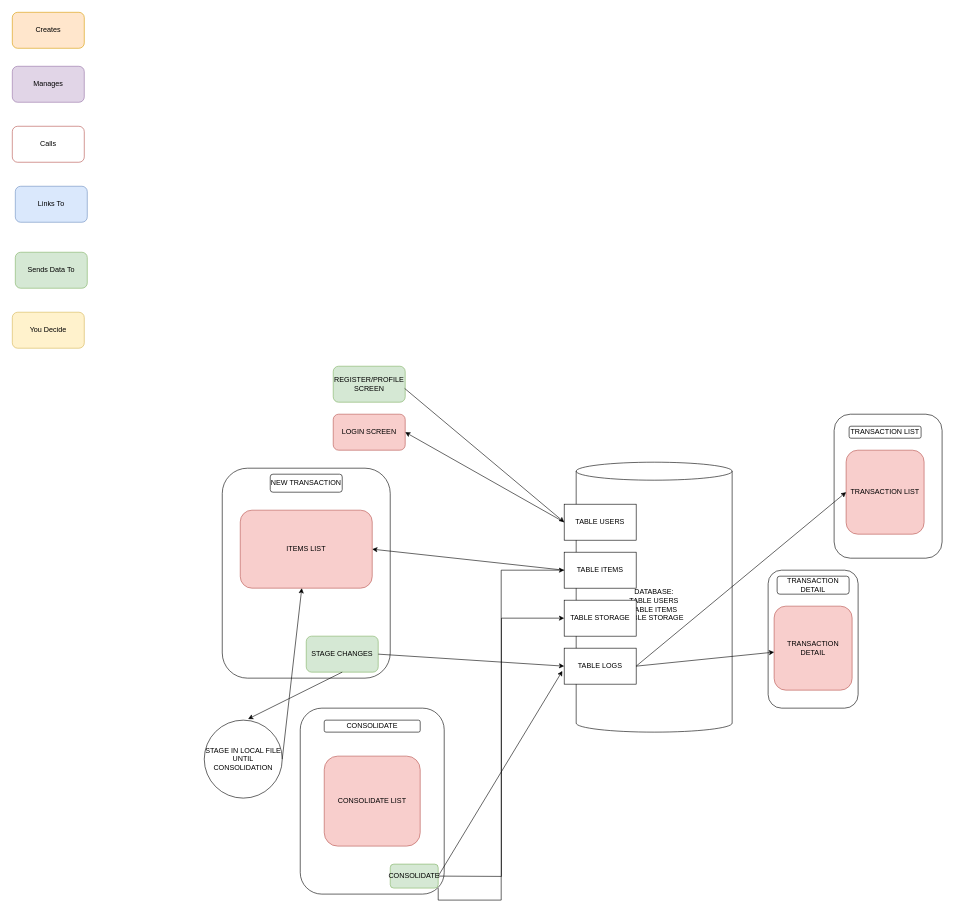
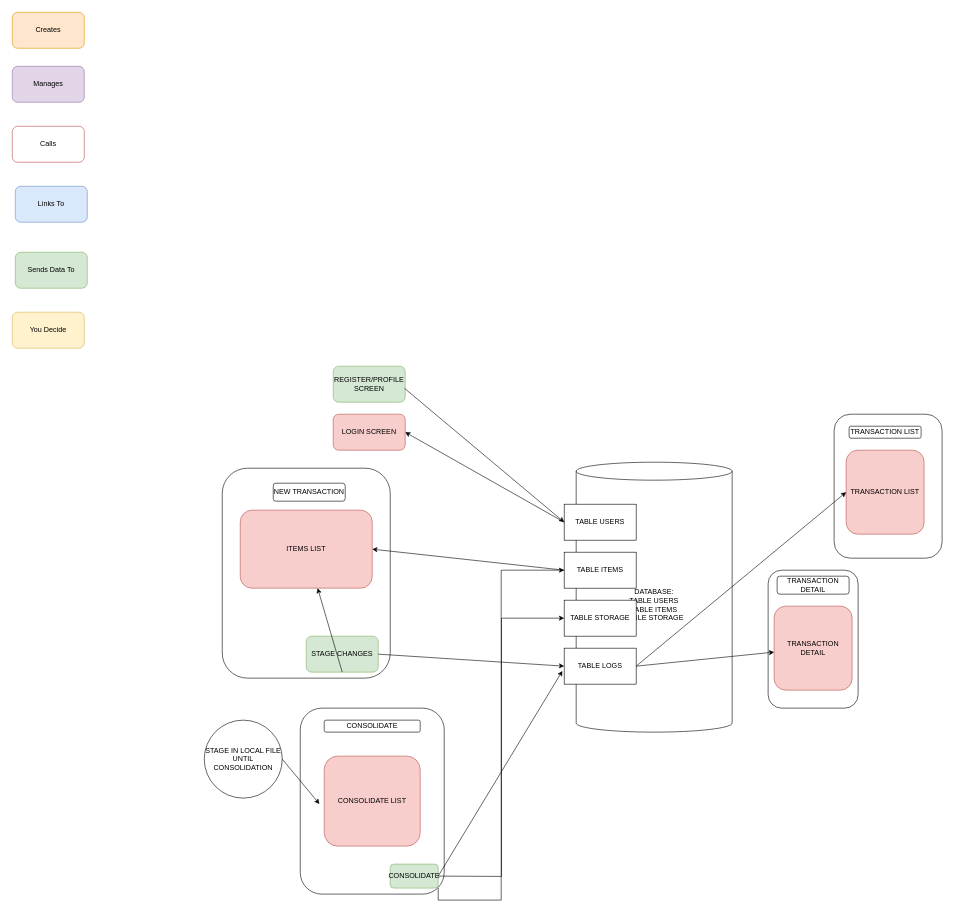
  <mxCell id="0" />
  <mxCell id="1" parent="0" />
  <mxCell id="2" value="" style="rounded=1;whiteSpace=wrap;html=1;" parent="1" vertex="1"><mxGeometry x="1280" y="950" width="150" height="230" as="geometry" /></mxCell>
  <mxCell id="3" value="" style="rounded=1;whiteSpace=wrap;html=1;" parent="1" vertex="1"><mxGeometry x="1390" y="690" width="180" height="240" as="geometry" /></mxCell>
  <mxCell id="4" value="Creates" style="rounded=1;whiteSpace=wrap;html=1;fillColor=#ffe6cc;strokeColor=#d79b00;" parent="1" vertex="1"><mxGeometry x="20" y="20" width="120" height="60" as="geometry" /></mxCell>
  <mxCell id="5" value="You Decide" style="rounded=1;whiteSpace=wrap;html=1;fillColor=#fff2cc;strokeColor=#d6b656;" parent="1" vertex="1"><mxGeometry x="20" y="520" width="120" height="60" as="geometry" /></mxCell>
  <mxCell id="6" value="Sends Data To" style="rounded=1;whiteSpace=wrap;html=1;fillColor=#d5e8d4;strokeColor=#82b366;" parent="1" vertex="1"><mxGeometry x="25" y="420" width="120" height="60" as="geometry" /></mxCell>
  <mxCell id="7" value="Links To" style="rounded=1;whiteSpace=wrap;html=1;fillColor=#dae8fc;strokeColor=#6c8ebf;" parent="1" vertex="1"><mxGeometry x="25" y="310" width="120" height="60" as="geometry" /></mxCell>
  <mxCell id="8" value="Calls" style="rounded=1;whiteSpace=wrap;html=1;fillColor=#ffffff;strokeColor=#b85450;" parent="1" vertex="1"><mxGeometry x="20" y="210" width="120" height="60" as="geometry" /></mxCell>
  <mxCell id="9" value="Manages" style="rounded=1;whiteSpace=wrap;html=1;fillColor=#e1d5e7;strokeColor=#9673a6;" parent="1" vertex="1"><mxGeometry x="20" y="110" width="120" height="60" as="geometry" /></mxCell>
  <mxCell id="10" value="DATABASE:&lt;div&gt;TABLE USERS&lt;/div&gt;&lt;div&gt;TABLE ITEMS&lt;/div&gt;&lt;div&gt;TABLE STORAGE&lt;/div&gt;" style="shape=cylinder3;whiteSpace=wrap;html=1;boundedLbl=1;backgroundOutline=1;size=15;" parent="1" vertex="1"><mxGeometry x="960" y="770" width="260" height="450" as="geometry" /></mxCell>
  <mxCell id="11" value="TABLE USERS" style="rounded=0;whiteSpace=wrap;html=1;" parent="1" vertex="1"><mxGeometry x="940" y="840" width="120" height="60" as="geometry" /></mxCell>
  <mxCell id="12" value="TABLE ITEMS" style="rounded=0;whiteSpace=wrap;html=1;" parent="1" vertex="1"><mxGeometry x="940" y="920" width="120" height="60" as="geometry" /></mxCell>
  <mxCell id="13" value="TABLE STORAGE" style="rounded=0;whiteSpace=wrap;html=1;" parent="1" vertex="1"><mxGeometry x="940" y="1000" width="120" height="60" as="geometry" /></mxCell>
  <mxCell id="14" value="LOGIN SCREEN" style="rounded=1;whiteSpace=wrap;html=1;fillColor=#f8cecc;strokeColor=#b85450;" parent="1" vertex="1"><mxGeometry x="555" y="690" width="120" height="60" as="geometry" /></mxCell>
  <mxCell id="15" value="TABLE LOGS" style="rounded=0;whiteSpace=wrap;html=1;" parent="1" vertex="1"><mxGeometry x="940" y="1080" width="120" height="60" as="geometry" /></mxCell>
  <mxCell id="16" value="REGISTER/PROFILE SCREEN" style="rounded=1;whiteSpace=wrap;html=1;fillColor=#d5e8d4;strokeColor=#82b366;" parent="1" vertex="1"><mxGeometry x="555" y="610" width="120" height="60" as="geometry" /></mxCell>
  <mxCell id="17" value="" style="endArrow=classic;html=1;rounded=0;exitX=0.992;exitY=0.617;exitDx=0;exitDy=0;exitPerimeter=0;entryX=0;entryY=0.5;entryDx=0;entryDy=0;" parent="1" source="16" target="11" edge="1"><mxGeometry width="50" height="50" relative="1" as="geometry"><mxPoint x="740" y="860" as="sourcePoint" /><mxPoint x="790" y="810" as="targetPoint" /></mxGeometry></mxCell>
  <mxCell id="18" value="" style="endArrow=classic;html=1;rounded=0;entryX=1;entryY=0.5;entryDx=0;entryDy=0;exitX=0;exitY=0.5;exitDx=0;exitDy=0;" parent="1" source="11" target="14" edge="1"><mxGeometry width="50" height="50" relative="1" as="geometry"><mxPoint x="800" y="1010" as="sourcePoint" /><mxPoint x="790" y="1010" as="targetPoint" /></mxGeometry></mxCell>
  <mxCell id="19" value="" style="rounded=1;whiteSpace=wrap;html=1;" parent="1" vertex="1"><mxGeometry x="370" y="780" width="280" height="350" as="geometry" /></mxCell>
  <mxCell id="20" value="ITEMS LIST" style="rounded=1;whiteSpace=wrap;html=1;fillColor=#f8cecc;strokeColor=#b85450;" parent="1" vertex="1"><mxGeometry x="400" y="850" width="220" height="130" as="geometry" /></mxCell>
- <mxCell id="21" value="NEW TRANSACTION" style="rounded=1;whiteSpace=wrap;html=1;" parent="1" vertex="1"><mxGeometry x="450" y="790" width="120" height="30" as="geometry" /></mxCell>
+ <mxCell id="21" value="NEW TRANSACTION" style="rounded=1;whiteSpace=wrap;html=1;" parent="1" vertex="1"><mxGeometry x="455" y="805" width="120" height="30" as="geometry" /></mxCell>
  <mxCell id="22" value="" style="endArrow=classic;html=1;rounded=0;exitX=0;exitY=0.5;exitDx=0;exitDy=0;entryX=1;entryY=0.5;entryDx=0;entryDy=0;" parent="1" source="12" target="20" edge="1"><mxGeometry width="50" height="50" relative="1" as="geometry"><mxPoint x="740" y="1060" as="sourcePoint" /><mxPoint x="790" y="1010" as="targetPoint" /></mxGeometry></mxCell>
  <mxCell id="23" value="STAGE CHANGES" style="rounded=1;whiteSpace=wrap;html=1;fillColor=#d5e8d4;strokeColor=#82b366;" parent="1" vertex="1"><mxGeometry x="510" y="1060" width="120" height="60" as="geometry" /></mxCell>
- <mxCell id="24" value="" style="endArrow=classic;html=1;rounded=0;entryX=0.562;entryY=-0.015;entryDx=0;entryDy=0;entryPerimeter=0;exitX=0.5;exitY=1;exitDx=0;exitDy=0;" parent="1" source="23" target="25" edge="1"><mxGeometry width="50" height="50" relative="1" as="geometry"><mxPoint x="580" y="1280" as="sourcePoint" /><mxPoint x="670" y="1360" as="targetPoint" /></mxGeometry></mxCell>
+ <mxCell id="24" value="" style="endArrow=classic;html=1;rounded=0;exitX=0.5;exitY=1;exitDx=0;exitDy=0;" parent="1" source="23" target="20" edge="1"><mxGeometry width="50" height="50" relative="1" as="geometry"><mxPoint x="580" y="1280" as="sourcePoint" /><mxPoint x="670" y="1360" as="targetPoint" /></mxGeometry></mxCell>
  <mxCell id="25" value="STAGE IN LOCAL FILE UNTIL CONSOLIDATION" style="ellipse;whiteSpace=wrap;html=1;aspect=fixed;" parent="1" vertex="1"><mxGeometry x="340" y="1200" width="130" height="130" as="geometry" /></mxCell>
  <mxCell id="26" value="" style="endArrow=classic;html=1;rounded=0;entryX=0;entryY=0.5;entryDx=0;entryDy=0;exitX=1;exitY=0.5;exitDx=0;exitDy=0;" parent="1" source="23" target="15" edge="1"><mxGeometry width="50" height="50" relative="1" as="geometry"><mxPoint x="740" y="1310" as="sourcePoint" /><mxPoint x="790" y="1260" as="targetPoint" /></mxGeometry></mxCell>
  <mxCell id="27" value="" style="rounded=1;whiteSpace=wrap;html=1;" parent="1" vertex="1"><mxGeometry x="500" y="1180" width="240" height="310" as="geometry" /></mxCell>
  <mxCell id="28" value="CONSOLIDATE LIST" style="rounded=1;whiteSpace=wrap;html=1;fillColor=#f8cecc;strokeColor=#b85450;" parent="1" vertex="1"><mxGeometry x="540" y="1260" width="160" height="150" as="geometry" /></mxCell>
- <mxCell id="29" value="" style="endArrow=classic;html=1;rounded=0;exitX=1;exitY=0.5;exitDx=0;exitDy=0;" parent="1" source="25" target="20" edge="1"><mxGeometry width="50" height="50" relative="1" as="geometry"><mxPoint x="740" y="1500" as="sourcePoint" /><mxPoint x="790" y="1450" as="targetPoint" /></mxGeometry></mxCell>
+ <mxCell id="29" value="" style="endArrow=classic;html=1;rounded=0;exitX=1;exitY=0.5;exitDx=0;exitDy=0;entryX=-0.05;entryY=0.532;entryDx=0;entryDy=0;entryPerimeter=0;" parent="1" source="25" target="28" edge="1"><mxGeometry width="50" height="50" relative="1" as="geometry"><mxPoint x="740" y="1500" as="sourcePoint" /><mxPoint x="790" y="1450" as="targetPoint" /></mxGeometry></mxCell>
  <mxCell id="30" style="edgeStyle=orthogonalEdgeStyle;rounded=0;orthogonalLoop=1;jettySize=auto;html=1;entryX=0;entryY=0.5;entryDx=0;entryDy=0;" parent="1" target="13" edge="1"><mxGeometry relative="1" as="geometry"><mxPoint x="730" y="1460" as="sourcePoint" /></mxGeometry></mxCell>
  <mxCell id="31" style="edgeStyle=orthogonalEdgeStyle;rounded=0;orthogonalLoop=1;jettySize=auto;html=1;exitX=1;exitY=1;exitDx=0;exitDy=0;entryX=0;entryY=0.5;entryDx=0;entryDy=0;" parent="1" source="32" target="12" edge="1"><mxGeometry relative="1" as="geometry" /></mxCell>
  <mxCell id="32" value="CONSOLIDATE" style="rounded=1;whiteSpace=wrap;html=1;fillColor=#d5e8d4;strokeColor=#82b366;" parent="1" vertex="1"><mxGeometry x="650" y="1440" width="80" height="40" as="geometry" /></mxCell>
  <mxCell id="33" value="" style="endArrow=classic;html=1;rounded=0;exitX=1;exitY=0.5;exitDx=0;exitDy=0;entryX=-0.025;entryY=0.633;entryDx=0;entryDy=0;entryPerimeter=0;" parent="1" source="32" target="15" edge="1"><mxGeometry width="50" height="50" relative="1" as="geometry"><mxPoint x="850" y="1560" as="sourcePoint" /><mxPoint x="800" y="1220" as="targetPoint" /></mxGeometry></mxCell>
  <mxCell id="34" value="CONSOLIDATE" style="rounded=1;whiteSpace=wrap;html=1;" parent="1" vertex="1"><mxGeometry x="540" y="1200" width="160" height="20" as="geometry" /></mxCell>
  <mxCell id="35" value="TRANSACTION LIST" style="rounded=1;whiteSpace=wrap;html=1;fillColor=#f8cecc;strokeColor=#b85450;" parent="1" vertex="1"><mxGeometry x="1410" y="750" width="130" height="140" as="geometry" /></mxCell>
  <mxCell id="36" value="TRANSACTION LIST" style="rounded=1;whiteSpace=wrap;html=1;" parent="1" vertex="1"><mxGeometry x="1415" y="710" width="120" height="20" as="geometry" /></mxCell>
  <mxCell id="37" value="" style="endArrow=classic;html=1;rounded=0;exitX=1;exitY=0.5;exitDx=0;exitDy=0;entryX=0;entryY=0.5;entryDx=0;entryDy=0;" parent="1" source="15" target="35" edge="1"><mxGeometry width="50" height="50" relative="1" as="geometry"><mxPoint x="1240" y="1110" as="sourcePoint" /><mxPoint x="1360" y="770" as="targetPoint" /></mxGeometry></mxCell>
  <mxCell id="38" value="TRANSACTION DETAIL" style="rounded=1;whiteSpace=wrap;html=1;fillColor=#f8cecc;strokeColor=#b85450;" parent="1" vertex="1"><mxGeometry x="1290" y="1010" width="130" height="140" as="geometry" /></mxCell>
  <mxCell id="39" value="TRANSACTION DETAIL" style="rounded=1;whiteSpace=wrap;html=1;" parent="1" vertex="1"><mxGeometry x="1295" y="960" width="120" height="30" as="geometry" /></mxCell>
  <mxCell id="40" value="" style="endArrow=classic;html=1;rounded=0;exitX=1;exitY=0.5;exitDx=0;exitDy=0;" parent="1" source="15" target="38" edge="1"><mxGeometry width="50" height="50" relative="1" as="geometry"><mxPoint x="1150" y="1109" as="sourcePoint" /><mxPoint x="1200" y="1059" as="targetPoint" /></mxGeometry></mxCell>
